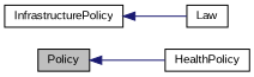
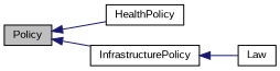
  digraph {
    fontname="Liberation Sans"
    rankdir=LR
    node [color=black fillcolor=white fontname="Liberation Sans" fontsize=10 shape=record style=filled]
    edge [color=midnightblue dir=back fontname="Liberation Sans" fontsize=10 labelfontname=Helvetica labelfontsize=10 style=solid]
    n1 [fillcolor=grey75 fontcolor=black height=0.2 label=Policy width=0.4]
    n2 [height=0.2 label=HealthPolicy width=0.4]
    n3 [height=0.2 label=InfrastructurePolicy width=0.4]
    n4 [height=0.2 label=Law width=0.4]
    n1 -> n2
+   n1 -> n3
    n3 -> n4
  }
